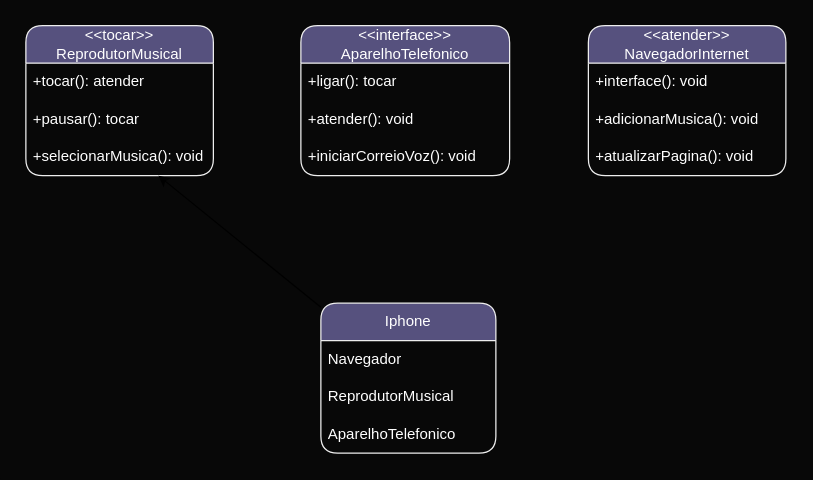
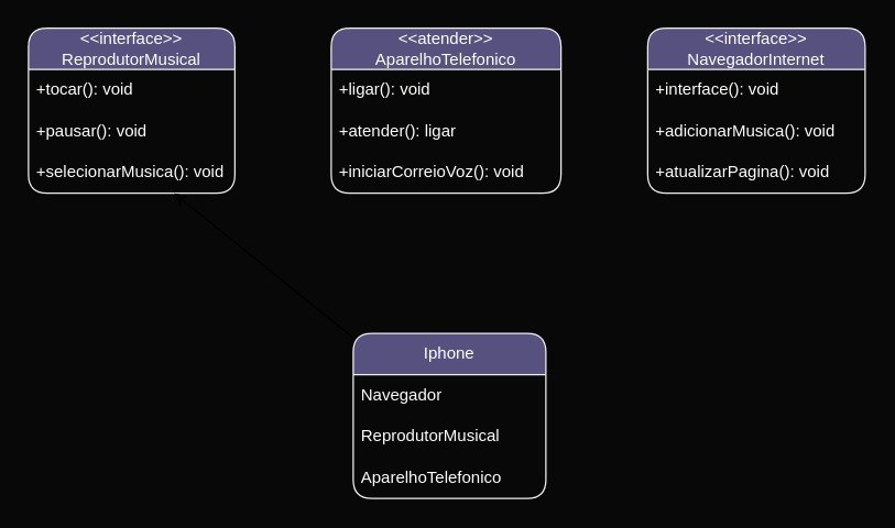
  <mxCell id="0" />
  <mxCell id="1" parent="0" />
- <mxCell id="2" value="&amp;lt;&amp;lt;atender&amp;gt;&amp;gt;&lt;br style=&quot;border-color: var(--border-color);&quot;&gt;NavegadorInternet" style="swimlane;fontStyle=0;childLayout=stackLayout;horizontal=1;startSize=30;horizontalStack=0;resizeParent=1;resizeParentMax=0;resizeLast=0;collapsible=1;marginBottom=0;whiteSpace=wrap;html=1;rounded=1;labelBackgroundColor=none;fillColor=#56517E;strokeColor=#EEEEEE;fontColor=#FFFFFF;" parent="1" vertex="1"><mxGeometry x="470" y="20" width="158" height="120" as="geometry" /></mxCell>
+ <mxCell id="2" value="&amp;lt;&amp;lt;interface&amp;gt;&amp;gt;&lt;br style=&quot;border-color: var(--border-color);&quot;&gt;NavegadorInternet" style="swimlane;fontStyle=0;childLayout=stackLayout;horizontal=1;startSize=30;horizontalStack=0;resizeParent=1;resizeParentMax=0;resizeLast=0;collapsible=1;marginBottom=0;whiteSpace=wrap;html=1;rounded=1;labelBackgroundColor=none;fillColor=#56517E;strokeColor=#EEEEEE;fontColor=#FFFFFF;" parent="1" vertex="1"><mxGeometry x="470" y="20" width="158" height="120" as="geometry" /></mxCell>
  <mxCell id="3" value="+interface(): void" style="text;strokeColor=none;fillColor=none;align=left;verticalAlign=middle;spacingLeft=4;spacingRight=4;overflow=hidden;points=[[0,0.5],[1,0.5]];portConstraint=eastwest;rotatable=0;whiteSpace=wrap;html=1;rounded=1;labelBackgroundColor=none;fontColor=#FFFFFF;" parent="2" vertex="1"><mxGeometry y="30" width="158" height="30" as="geometry" /></mxCell>
  <mxCell id="4" value="+adicionarMusica(): void" style="text;strokeColor=none;fillColor=none;align=left;verticalAlign=middle;spacingLeft=4;spacingRight=4;overflow=hidden;points=[[0,0.5],[1,0.5]];portConstraint=eastwest;rotatable=0;whiteSpace=wrap;html=1;rounded=1;labelBackgroundColor=none;fontColor=#FFFFFF;" parent="2" vertex="1"><mxGeometry y="60" width="158" height="30" as="geometry" /></mxCell>
  <mxCell id="5" value="+atualizarPagina(): void" style="text;strokeColor=none;fillColor=none;align=left;verticalAlign=middle;spacingLeft=4;spacingRight=4;overflow=hidden;points=[[0,0.5],[1,0.5]];portConstraint=eastwest;rotatable=0;whiteSpace=wrap;html=1;rounded=1;labelBackgroundColor=none;fontColor=#FFFFFF;" parent="2" vertex="1"><mxGeometry y="90" width="158" height="30" as="geometry" /></mxCell>
- <mxCell id="6" value="&amp;lt;&amp;lt;interface&amp;gt;&amp;gt;&lt;br style=&quot;border-color: var(--border-color);&quot;&gt;AparelhoTelefonico" style="swimlane;fontStyle=0;childLayout=stackLayout;horizontal=1;startSize=30;horizontalStack=0;resizeParent=1;resizeParentMax=0;resizeLast=0;collapsible=1;marginBottom=0;whiteSpace=wrap;html=1;rounded=1;labelBackgroundColor=none;fillColor=#56517E;strokeColor=#EEEEEE;fontColor=#FFFFFF;" parent="1" vertex="1"><mxGeometry x="240" y="20" width="167" height="120" as="geometry" /></mxCell>
- <mxCell id="7" value="+ligar(): tocar" style="text;strokeColor=none;fillColor=none;align=left;verticalAlign=middle;spacingLeft=4;spacingRight=4;overflow=hidden;points=[[0,0.5],[1,0.5]];portConstraint=eastwest;rotatable=0;whiteSpace=wrap;html=1;rounded=1;labelBackgroundColor=none;fontColor=#FFFFFF;" parent="6" vertex="1"><mxGeometry y="30" width="167" height="30" as="geometry" /></mxCell>
- <mxCell id="8" value="+atender(): void" style="text;strokeColor=none;fillColor=none;align=left;verticalAlign=middle;spacingLeft=4;spacingRight=4;overflow=hidden;points=[[0,0.5],[1,0.5]];portConstraint=eastwest;rotatable=0;whiteSpace=wrap;html=1;rounded=1;labelBackgroundColor=none;fontColor=#FFFFFF;" parent="6" vertex="1"><mxGeometry y="60" width="167" height="30" as="geometry" /></mxCell>
+ <mxCell id="6" value="&amp;lt;&amp;lt;atender&amp;gt;&amp;gt;&lt;br style=&quot;border-color: var(--border-color);&quot;&gt;AparelhoTelefonico" style="swimlane;fontStyle=0;childLayout=stackLayout;horizontal=1;startSize=30;horizontalStack=0;resizeParent=1;resizeParentMax=0;resizeLast=0;collapsible=1;marginBottom=0;whiteSpace=wrap;html=1;rounded=1;labelBackgroundColor=none;fillColor=#56517E;strokeColor=#EEEEEE;fontColor=#FFFFFF;" parent="1" vertex="1"><mxGeometry x="240" y="20" width="167" height="120" as="geometry" /></mxCell>
+ <mxCell id="7" value="+ligar(): void" style="text;strokeColor=none;fillColor=none;align=left;verticalAlign=middle;spacingLeft=4;spacingRight=4;overflow=hidden;points=[[0,0.5],[1,0.5]];portConstraint=eastwest;rotatable=0;whiteSpace=wrap;html=1;rounded=1;labelBackgroundColor=none;fontColor=#FFFFFF;" parent="6" vertex="1"><mxGeometry y="30" width="167" height="30" as="geometry" /></mxCell>
+ <mxCell id="8" value="+atender(): ligar" style="text;strokeColor=none;fillColor=none;align=left;verticalAlign=middle;spacingLeft=4;spacingRight=4;overflow=hidden;points=[[0,0.5],[1,0.5]];portConstraint=eastwest;rotatable=0;whiteSpace=wrap;html=1;rounded=1;labelBackgroundColor=none;fontColor=#FFFFFF;" parent="6" vertex="1"><mxGeometry y="60" width="167" height="30" as="geometry" /></mxCell>
  <mxCell id="9" value="+iniciarCorreioVoz(): void" style="text;strokeColor=none;fillColor=none;align=left;verticalAlign=middle;spacingLeft=4;spacingRight=4;overflow=hidden;points=[[0,0.5],[1,0.5]];portConstraint=eastwest;rotatable=0;whiteSpace=wrap;html=1;rounded=1;labelBackgroundColor=none;fontColor=#FFFFFF;" parent="6" vertex="1"><mxGeometry y="90" width="167" height="30" as="geometry" /></mxCell>
- <mxCell id="10" value="&amp;lt;&amp;lt;tocar&amp;gt;&amp;gt;&lt;br style=&quot;border-color: var(--border-color);&quot;&gt;ReprodutorMusical" style="swimlane;fontStyle=0;childLayout=stackLayout;horizontal=1;startSize=30;horizontalStack=0;resizeParent=1;resizeParentMax=0;resizeLast=0;collapsible=1;marginBottom=0;whiteSpace=wrap;html=1;rounded=1;labelBackgroundColor=none;fillColor=#56517E;strokeColor=#EEEEEE;fontColor=#FFFFFF;" parent="1" vertex="1"><mxGeometry x="20" y="20" width="150" height="120" as="geometry" /></mxCell>
- <mxCell id="11" value="+tocar(): atender" style="text;strokeColor=none;fillColor=none;align=left;verticalAlign=middle;spacingLeft=4;spacingRight=4;overflow=hidden;points=[[0,0.5],[1,0.5]];portConstraint=eastwest;rotatable=0;whiteSpace=wrap;html=1;rounded=1;labelBackgroundColor=none;fontColor=#FFFFFF;" parent="10" vertex="1"><mxGeometry y="30" width="150" height="30" as="geometry" /></mxCell>
- <mxCell id="12" value="+pausar(): tocar" style="text;strokeColor=none;fillColor=none;align=left;verticalAlign=middle;spacingLeft=4;spacingRight=4;overflow=hidden;points=[[0,0.5],[1,0.5]];portConstraint=eastwest;rotatable=0;whiteSpace=wrap;html=1;rounded=1;labelBackgroundColor=none;fontColor=#FFFFFF;" parent="10" vertex="1"><mxGeometry y="60" width="150" height="30" as="geometry" /></mxCell>
+ <mxCell id="10" value="&amp;lt;&amp;lt;interface&amp;gt;&amp;gt;&lt;br style=&quot;border-color: var(--border-color);&quot;&gt;ReprodutorMusical" style="swimlane;fontStyle=0;childLayout=stackLayout;horizontal=1;startSize=30;horizontalStack=0;resizeParent=1;resizeParentMax=0;resizeLast=0;collapsible=1;marginBottom=0;whiteSpace=wrap;html=1;rounded=1;labelBackgroundColor=none;fillColor=#56517E;strokeColor=#EEEEEE;fontColor=#FFFFFF;" parent="1" vertex="1"><mxGeometry x="20" y="20" width="150" height="120" as="geometry" /></mxCell>
+ <mxCell id="11" value="+tocar(): void" style="text;strokeColor=none;fillColor=none;align=left;verticalAlign=middle;spacingLeft=4;spacingRight=4;overflow=hidden;points=[[0,0.5],[1,0.5]];portConstraint=eastwest;rotatable=0;whiteSpace=wrap;html=1;rounded=1;labelBackgroundColor=none;fontColor=#FFFFFF;" parent="10" vertex="1"><mxGeometry y="30" width="150" height="30" as="geometry" /></mxCell>
+ <mxCell id="12" value="+pausar(): void" style="text;strokeColor=none;fillColor=none;align=left;verticalAlign=middle;spacingLeft=4;spacingRight=4;overflow=hidden;points=[[0,0.5],[1,0.5]];portConstraint=eastwest;rotatable=0;whiteSpace=wrap;html=1;rounded=1;labelBackgroundColor=none;fontColor=#FFFFFF;" parent="10" vertex="1"><mxGeometry y="60" width="150" height="30" as="geometry" /></mxCell>
  <mxCell id="13" value="+selecionarMusica(): void" style="text;strokeColor=none;fillColor=none;align=left;verticalAlign=middle;spacingLeft=4;spacingRight=4;overflow=hidden;points=[[0,0.5],[1,0.5]];portConstraint=eastwest;rotatable=0;whiteSpace=wrap;html=1;rounded=1;labelBackgroundColor=none;fontColor=#FFFFFF;" parent="10" vertex="1"><mxGeometry y="90" width="150" height="30" as="geometry" /></mxCell>
  <mxCell id="14" style="edgeStyle=none;html=1;" edge="1" parent="1" source="15"><mxGeometry relative="1" as="geometry"><mxPoint x="126" y="140" as="targetPoint" /></mxGeometry></mxCell>
  <mxCell id="15" value="Iphone" style="swimlane;fontStyle=0;childLayout=stackLayout;horizontal=1;startSize=30;horizontalStack=0;resizeParent=1;resizeParentMax=0;resizeLast=0;collapsible=1;marginBottom=0;whiteSpace=wrap;html=1;rounded=1;labelBackgroundColor=none;fillColor=#56517E;strokeColor=#EEEEEE;fontColor=#FFFFFF;" parent="1" vertex="1"><mxGeometry x="256" y="242" width="140" height="120" as="geometry" /></mxCell>
  <mxCell id="16" value="Navegador" style="text;strokeColor=none;fillColor=none;align=left;verticalAlign=middle;spacingLeft=4;spacingRight=4;overflow=hidden;points=[[0,0.5],[1,0.5]];portConstraint=eastwest;rotatable=0;whiteSpace=wrap;html=1;rounded=1;labelBackgroundColor=none;fontColor=#FFFFFF;" parent="15" vertex="1"><mxGeometry y="30" width="140" height="30" as="geometry" /></mxCell>
  <mxCell id="17" value="ReprodutorMusical" style="text;strokeColor=none;fillColor=none;align=left;verticalAlign=middle;spacingLeft=4;spacingRight=4;overflow=hidden;points=[[0,0.5],[1,0.5]];portConstraint=eastwest;rotatable=0;whiteSpace=wrap;html=1;rounded=1;labelBackgroundColor=none;fontColor=#FFFFFF;" parent="15" vertex="1"><mxGeometry y="60" width="140" height="30" as="geometry" /></mxCell>
  <mxCell id="18" value="AparelhoTelefonico" style="text;strokeColor=none;fillColor=none;align=left;verticalAlign=middle;spacingLeft=4;spacingRight=4;overflow=hidden;points=[[0,0.5],[1,0.5]];portConstraint=eastwest;rotatable=0;whiteSpace=wrap;html=1;rounded=1;labelBackgroundColor=none;fontColor=#FFFFFF;" parent="15" vertex="1"><mxGeometry y="90" width="140" height="30" as="geometry" /></mxCell>
